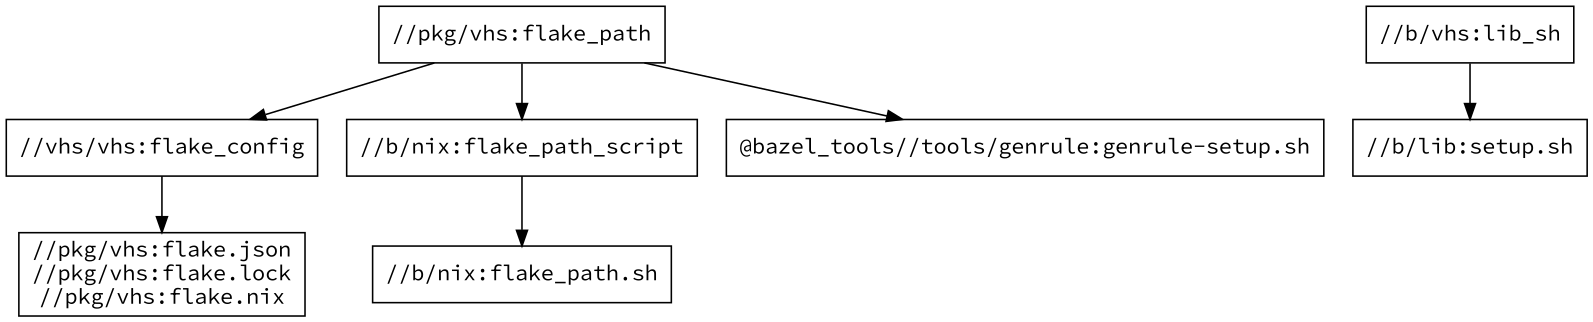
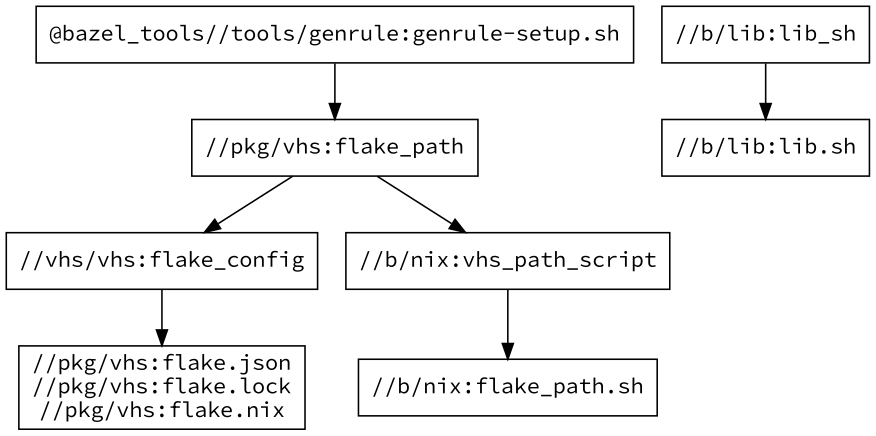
  digraph {
    fontname="Source Code Pro"
    node [fontname="Source Code Pro" shape=box]
    edge [fontname="Source Code Pro"]
    n1 [label="//vhs/vhs:flake_config"]
    "//pkg/vhs:flake_path"
-   "//b/nix:flake_path_script"
+   "//b/nix:flake_path_script" [label="//b/nix:vhs_path_script"]
    "@bazel_tools//tools/genrule:genrule-setup.sh"
    "//pkg/vhs:flake.json\n//pkg/vhs:flake.lock\n//pkg/vhs:flake.nix"
    "//b/nix:flake_path.sh"
-   "//b/lib:lib_sh" [label="//b/vhs:lib_sh"]
-   "//b/lib:lib.sh" [label="//b/lib:setup.sh"]
+   "//b/lib:lib_sh"
+   "//b/lib:lib.sh"
    n1 -> "//pkg/vhs:flake.json\n//pkg/vhs:flake.lock\n//pkg/vhs:flake.nix"
    "//pkg/vhs:flake_path" -> n1
    "//pkg/vhs:flake_path" -> "//b/nix:flake_path_script"
-   "//pkg/vhs:flake_path" -> "@bazel_tools//tools/genrule:genrule-setup.sh"
+   "@bazel_tools//tools/genrule:genrule-setup.sh" -> "//pkg/vhs:flake_path"
    "//b/nix:flake_path_script" -> "//b/nix:flake_path.sh"
    "//b/lib:lib_sh" -> "//b/lib:lib.sh"
  }
